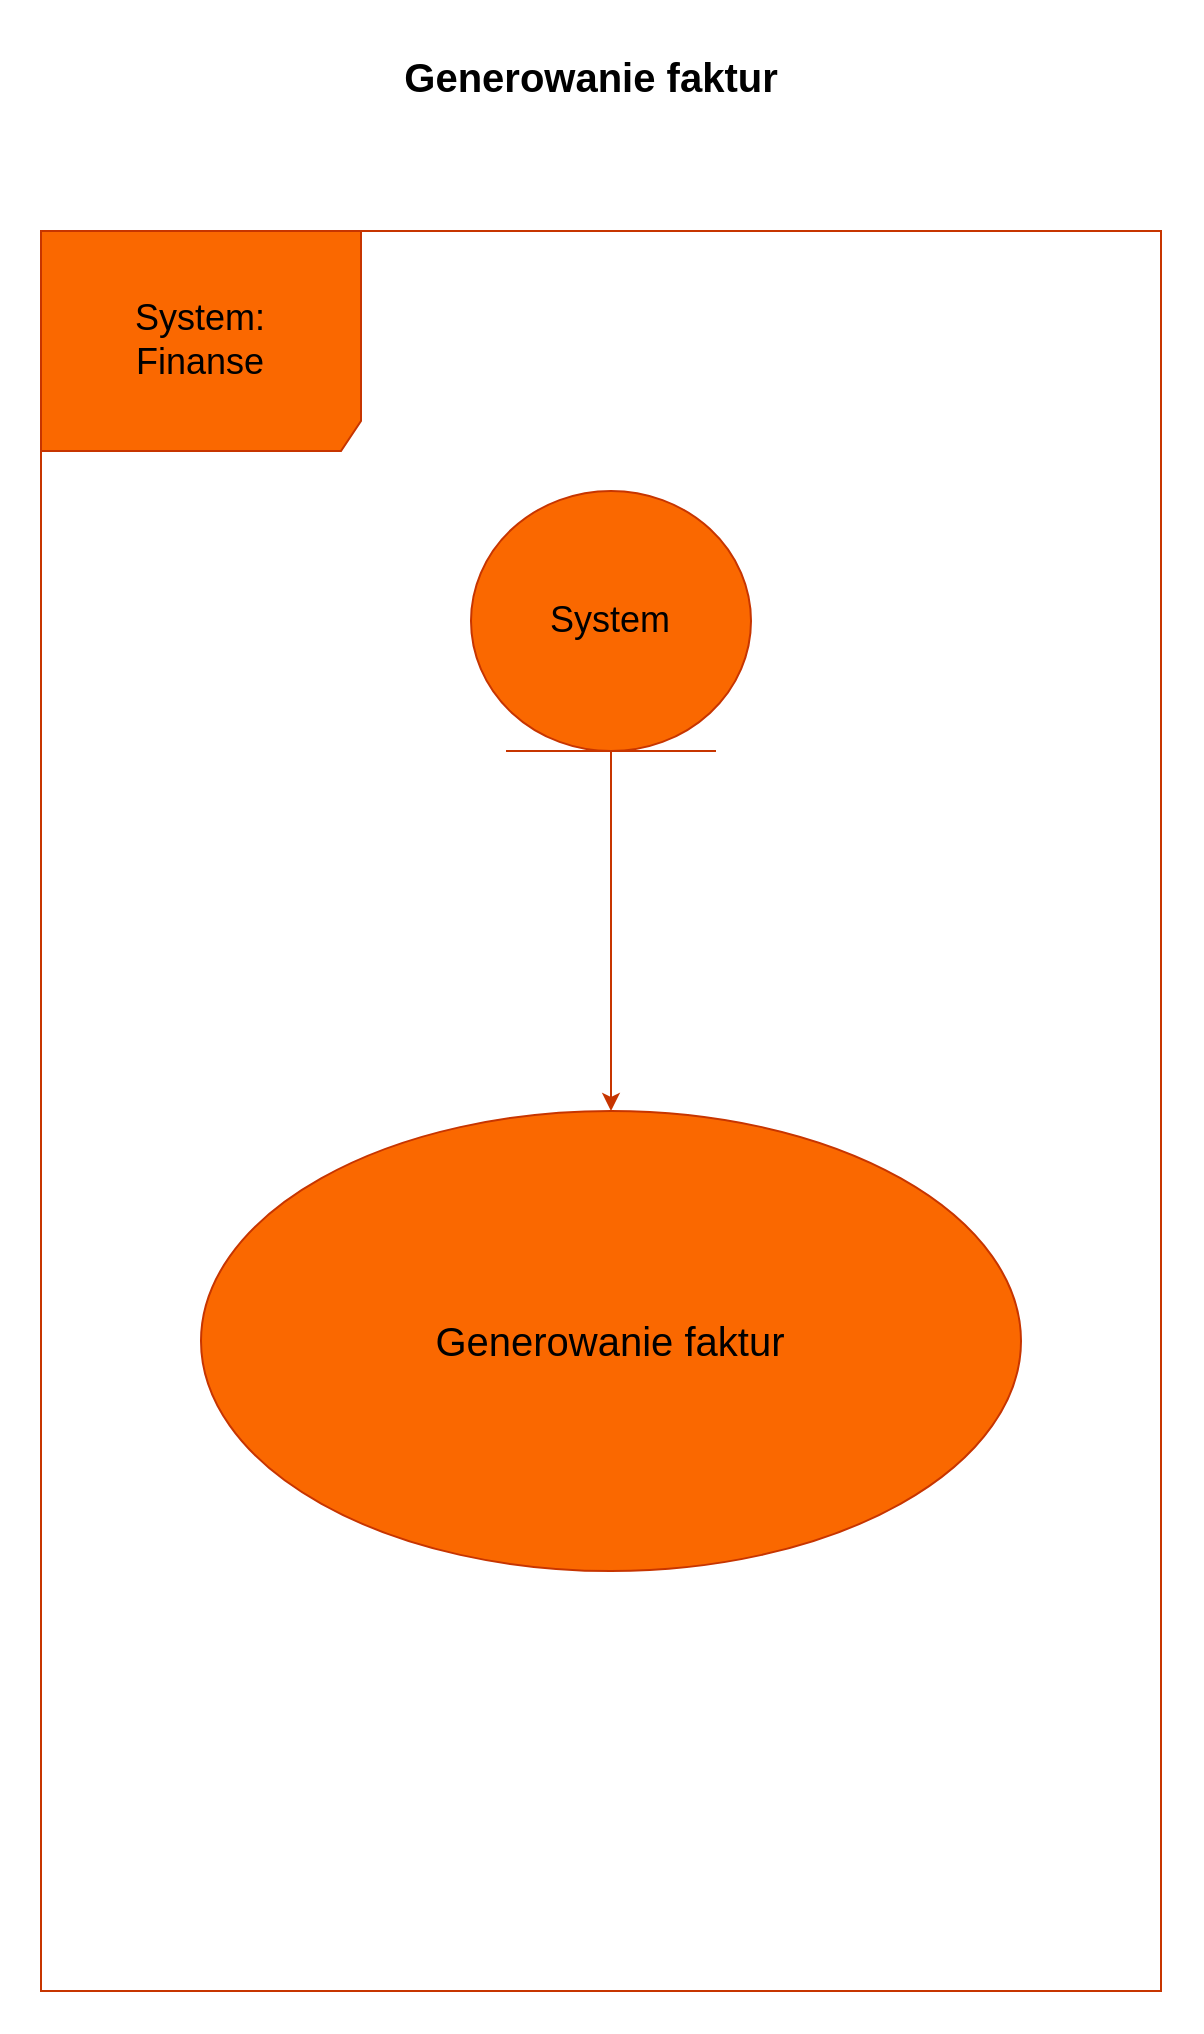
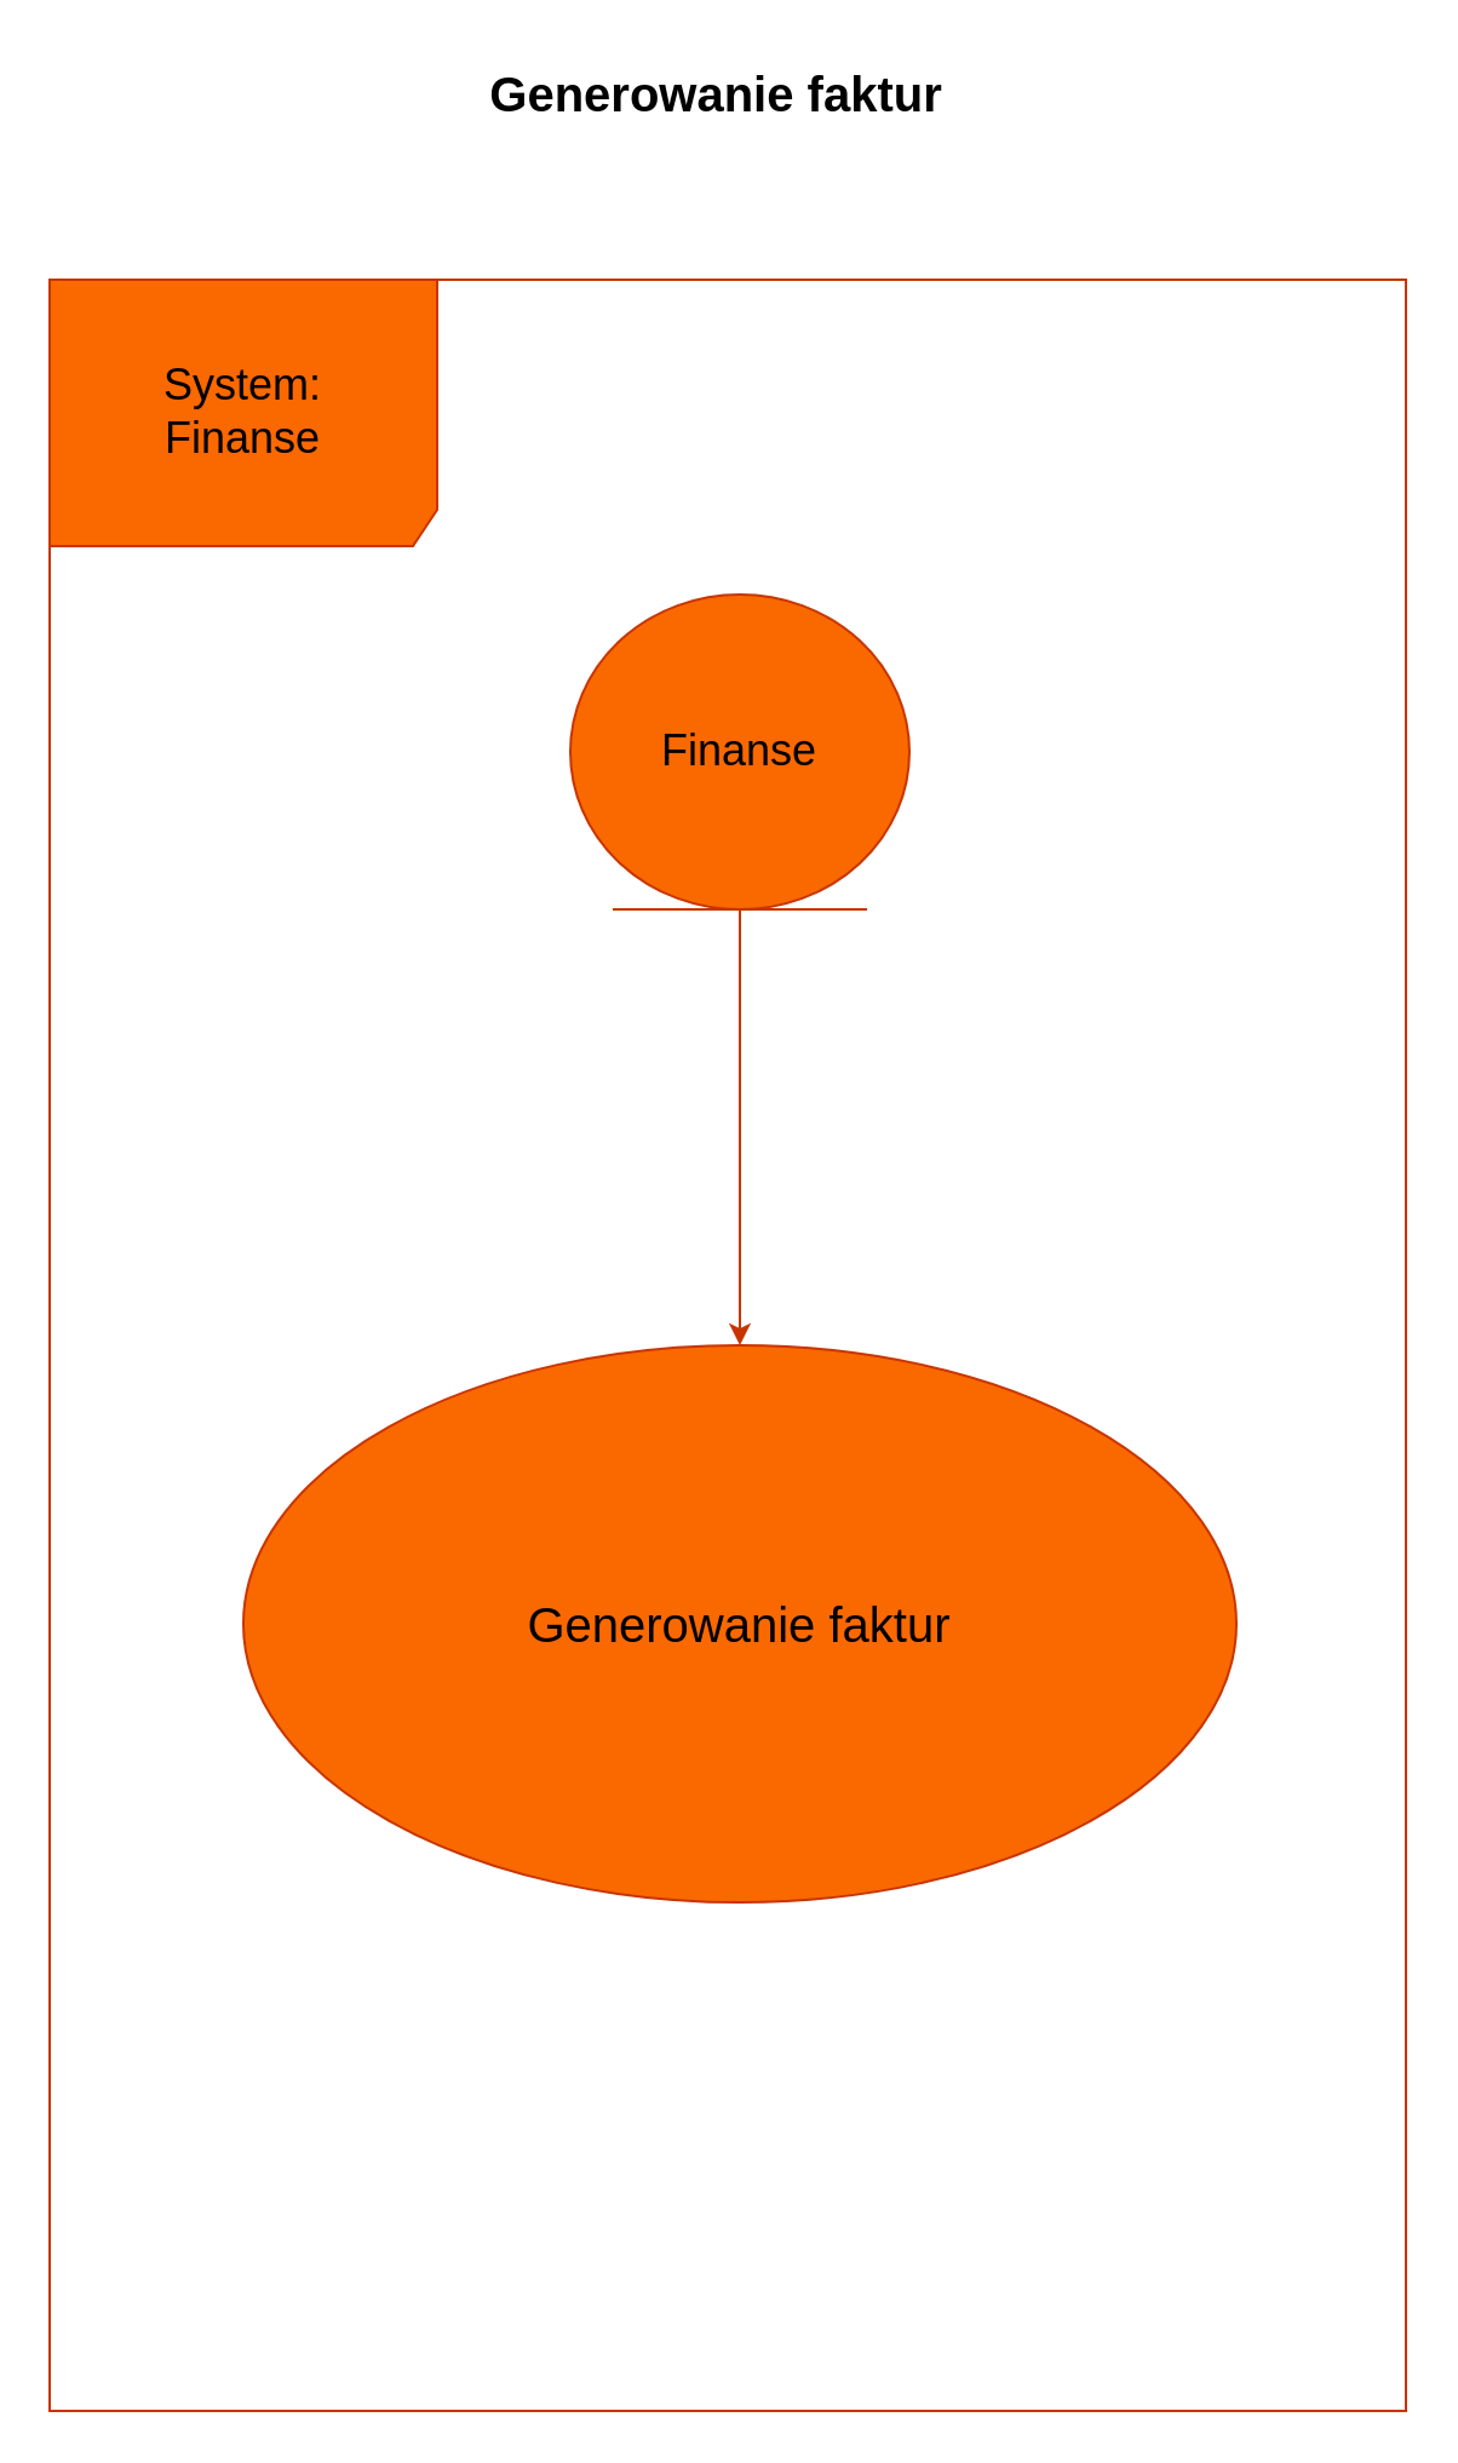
  <mxCell id="0" />
  <mxCell id="1" parent="0" />
  <mxCell id="2" value="&lt;font style=&quot;font-size: 20px; color: rgb(0, 0, 0);&quot;&gt;&lt;b&gt;Generowanie faktur&lt;/b&gt;&lt;/font&gt;" style="text;html=1;align=center;verticalAlign=middle;resizable=0;points=[];autosize=1;strokeColor=none;fillColor=none;labelBackgroundColor=none;fontColor=#FEFAE0;" parent="1" vertex="1"><mxGeometry x="192" y="20" width="205" height="36" as="geometry" /></mxCell>
  <mxCell id="3" value="&lt;font style=&quot;font-size: 18px;&quot;&gt;System:&lt;/font&gt;&lt;div&gt;&lt;font style=&quot;font-size: 18px;&quot;&gt;Finanse&lt;/font&gt;&lt;/div&gt;" style="shape=umlFrame;whiteSpace=wrap;html=1;pointerEvents=0;width=160;height=110;labelBackgroundColor=none;fillColor=#fa6800;strokeColor=#C73500;fontColor=#000000;" parent="1" vertex="1"><mxGeometry x="20" y="115" width="560" height="880" as="geometry" /></mxCell>
  <mxCell id="4" style="edgeStyle=orthogonalEdgeStyle;rounded=0;orthogonalLoop=1;jettySize=auto;html=1;labelBackgroundColor=none;strokeColor=#C73500;fontColor=default;fillColor=#fa6800;" parent="1" source="5" target="6" edge="1"><mxGeometry relative="1" as="geometry" /></mxCell>
- <mxCell id="5" value="&lt;font style=&quot;font-size: 18px;&quot;&gt;System&lt;/font&gt;" style="ellipse;shape=umlEntity;whiteSpace=wrap;html=1;labelBackgroundColor=none;fillColor=#fa6800;strokeColor=#C73500;fontColor=#000000;" parent="1" vertex="1"><mxGeometry x="235" y="245" width="140" height="130" as="geometry" /></mxCell>
+ <mxCell id="5" value="&lt;font style=&quot;font-size: 18px;&quot;&gt;Finanse&lt;/font&gt;" style="ellipse;shape=umlEntity;whiteSpace=wrap;html=1;labelBackgroundColor=none;fillColor=#fa6800;strokeColor=#C73500;fontColor=#000000;" parent="1" vertex="1"><mxGeometry x="235" y="245" width="140" height="130" as="geometry" /></mxCell>
  <mxCell id="6" value="&lt;font style=&quot;font-size: 20px;&quot;&gt;Generowanie faktur&lt;/font&gt;" style="ellipse;whiteSpace=wrap;html=1;labelBackgroundColor=none;fillColor=#fa6800;strokeColor=#C73500;fontColor=#000000;" parent="1" vertex="1"><mxGeometry x="100" y="555" width="410" height="230" as="geometry" /></mxCell>
